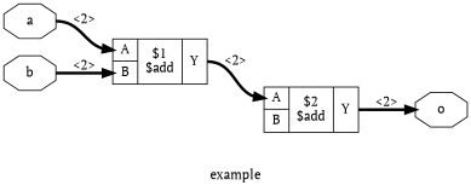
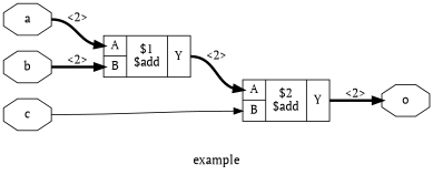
  digraph {
    label=example
    rankdir=LR
    remincross=true
    fontname="PT Serif"
    node [color=black fontcolor=black shape=octagon fontname="PT Serif"]
    edge [color=black headport="p6:w" style="setlinewidth(3)" tailport=e fontname="PT Serif"]
    n1 [label=a]
    n2 [label=b]
+   n3 [label=c]
    n4 [label=o]
    n5 [label="{{<p6> A|<p7> B}|$1\n$add|{<p8> Y}}" shape=record color="" fontcolor=""]
    n6 [label="{{<p6> A|<p7> B}|$2\n$add|{<p8> Y}}" shape=record color="" fontcolor=""]
    subgraph sub_1 {
      rank=source
      n1
      n2
+     n3
    }
    subgraph sub_2 {
      rank=sink
      n4
    }
    n1 -> n5 [label="<2>"]
    n2 -> n5 [headport="p7:w" label="<2>"]
+   n3 -> n6 [headport="p7:w" style=""]
    n5 -> n6 [label="<2>" tailport="p8:e"]
    n6 -> n4 [headport=w label="<2>" tailport="p8:e"]
  }
